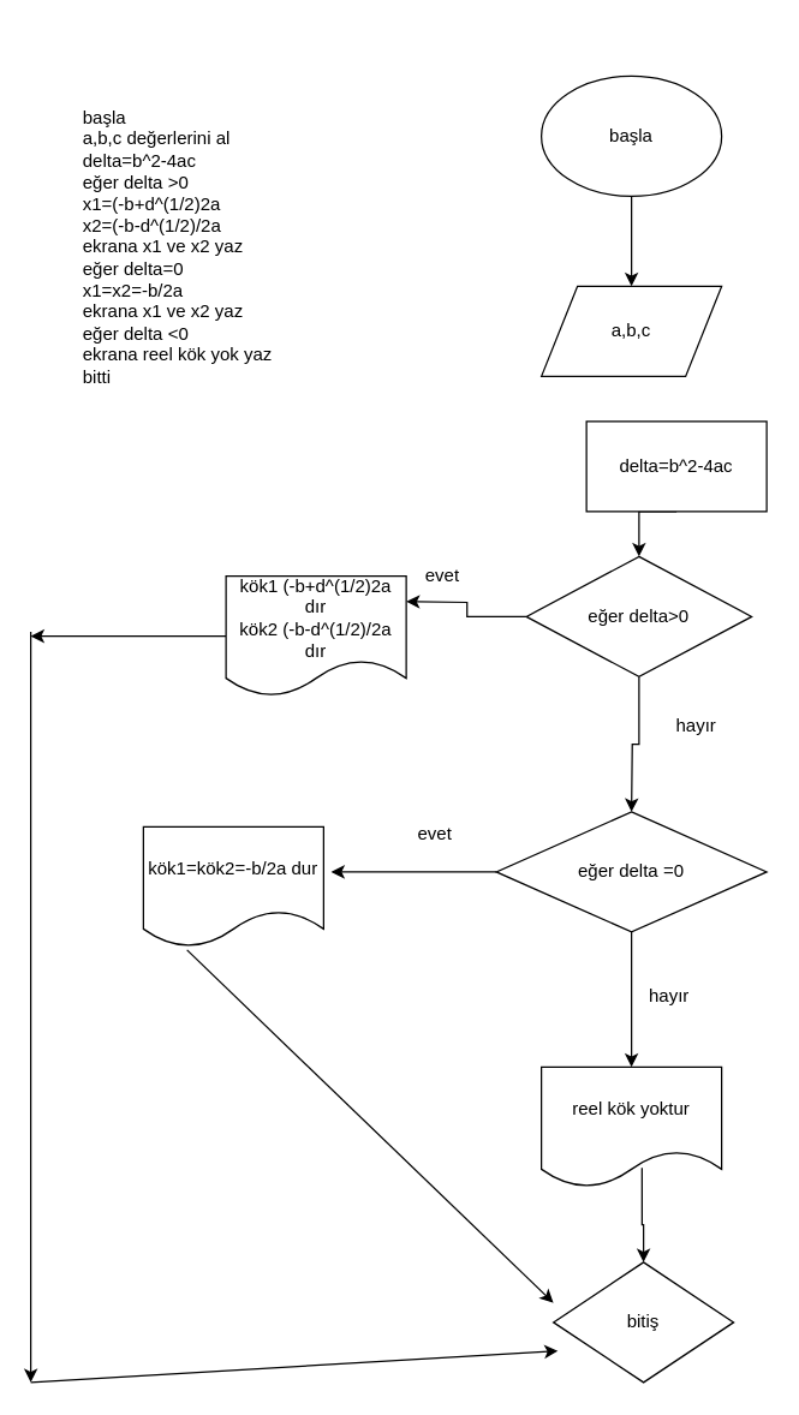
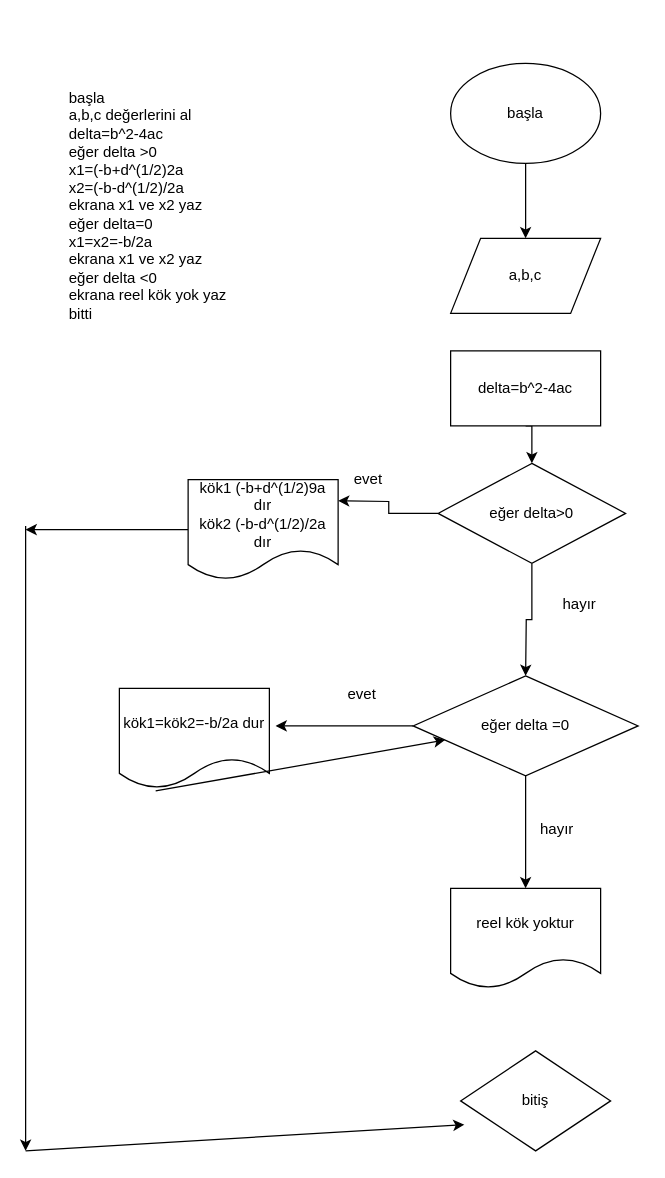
  <mxCell id="0" />
  <mxCell id="1" parent="0" />
  <mxCell id="2" value="&lt;h1&gt;&lt;br&gt;&lt;/h1&gt;&lt;div&gt;başla&lt;/div&gt;&lt;div&gt;a,b,c değerlerini al&lt;/div&gt;&lt;div&gt;delta=b^2-4ac&lt;/div&gt;&lt;div&gt;eğer delta &amp;gt;0&lt;/div&gt;&lt;div&gt;x1=(-b+d^(1/2)2a&lt;/div&gt;&lt;div&gt;x2=(-b-d^(1/2)/2a&lt;/div&gt;&lt;div&gt;ekrana x1 ve x2 yaz&lt;/div&gt;&lt;div&gt;eğer delta=0&lt;/div&gt;&lt;div&gt;x1=x2=-b/2a&lt;/div&gt;&lt;div&gt;ekrana x1 ve x2 yaz&lt;/div&gt;&lt;div&gt;eğer delta &amp;lt;0&lt;/div&gt;&lt;div&gt;ekrana reel kök yok yaz&lt;/div&gt;&lt;div&gt;bitti&lt;/div&gt;&lt;div&gt;&lt;br&gt;&lt;/div&gt;&lt;div&gt;&lt;br&gt;&lt;/div&gt;" style="text;html=1;strokeColor=none;fillColor=none;spacing=5;spacingTop=-20;whiteSpace=wrap;overflow=hidden;rounded=0;" vertex="1" parent="1"><mxGeometry x="50" y="20" width="330" height="250" as="geometry" /></mxCell>
  <mxCell id="3" style="edgeStyle=orthogonalEdgeStyle;rounded=0;orthogonalLoop=1;jettySize=auto;html=1;exitX=0.5;exitY=1;exitDx=0;exitDy=0;" edge="1" parent="1" source="4" target="5"><mxGeometry relative="1" as="geometry" /></mxCell>
  <mxCell id="4" value="başla" style="ellipse;whiteSpace=wrap;html=1;" vertex="1" parent="1"><mxGeometry x="360" y="50" width="120" height="80" as="geometry" /></mxCell>
  <mxCell id="5" value="a,b,c" style="shape=parallelogram;perimeter=parallelogramPerimeter;whiteSpace=wrap;html=1;" vertex="1" parent="1"><mxGeometry x="360" y="190" width="120" height="60" as="geometry" /></mxCell>
  <mxCell id="6" style="edgeStyle=orthogonalEdgeStyle;rounded=0;orthogonalLoop=1;jettySize=auto;html=1;exitX=0.5;exitY=1;exitDx=0;exitDy=0;entryX=0.5;entryY=0;entryDx=0;entryDy=0;" edge="1" parent="1" source="7" target="10"><mxGeometry relative="1" as="geometry" /></mxCell>
- <mxCell id="7" value="delta=b^2-4ac" style="rounded=0;whiteSpace=wrap;html=1;" vertex="1" parent="1"><mxGeometry x="390" y="280" width="120" height="60" as="geometry" /></mxCell>
+ <mxCell id="7" value="delta=b^2-4ac" style="rounded=0;whiteSpace=wrap;html=1;" vertex="1" parent="1"><mxGeometry x="360" y="280" width="120" height="60" as="geometry" /></mxCell>
  <mxCell id="8" style="edgeStyle=orthogonalEdgeStyle;rounded=0;orthogonalLoop=1;jettySize=auto;html=1;exitX=0;exitY=0.5;exitDx=0;exitDy=0;" edge="1" parent="1" source="10"><mxGeometry relative="1" as="geometry"><mxPoint x="270" y="400" as="targetPoint" /></mxGeometry></mxCell>
  <mxCell id="9" style="edgeStyle=orthogonalEdgeStyle;rounded=0;orthogonalLoop=1;jettySize=auto;html=1;exitX=0.5;exitY=1;exitDx=0;exitDy=0;" edge="1" parent="1" source="10"><mxGeometry relative="1" as="geometry"><mxPoint x="420" y="540" as="targetPoint" /></mxGeometry></mxCell>
  <mxCell id="10" value="eğer delta&amp;gt;0" style="rhombus;whiteSpace=wrap;html=1;" vertex="1" parent="1"><mxGeometry x="350" y="370" width="150" height="80" as="geometry" /></mxCell>
  <mxCell id="11" value="evet" style="text;html=1;resizable=0;points=[];autosize=1;align=left;verticalAlign=top;spacingTop=-4;" vertex="1" parent="1"><mxGeometry x="281" y="373" width="40" height="20" as="geometry" /></mxCell>
  <mxCell id="12" style="edgeStyle=orthogonalEdgeStyle;rounded=0;orthogonalLoop=1;jettySize=auto;html=1;exitX=0;exitY=0.5;exitDx=0;exitDy=0;" edge="1" parent="1" source="13"><mxGeometry relative="1" as="geometry"><mxPoint x="20" y="423" as="targetPoint" /></mxGeometry></mxCell>
- <mxCell id="13" value="kök1 (-b+d^(1/2)2a dır&lt;br&gt;kök2 (-b-d^(1/2)/2a dır" style="shape=document;whiteSpace=wrap;html=1;boundedLbl=1;" vertex="1" parent="1"><mxGeometry x="150" y="383" width="120" height="80" as="geometry" /></mxCell>
+ <mxCell id="13" value="kök1 (-b+d^(1/2)9a dır&lt;br&gt;kök2 (-b-d^(1/2)/2a dır" style="shape=document;whiteSpace=wrap;html=1;boundedLbl=1;" vertex="1" parent="1"><mxGeometry x="150" y="383" width="120" height="80" as="geometry" /></mxCell>
  <mxCell id="14" value="hayır" style="text;html=1;resizable=0;points=[];autosize=1;align=left;verticalAlign=top;spacingTop=-4;" vertex="1" parent="1"><mxGeometry x="448" y="473" width="40" height="20" as="geometry" /></mxCell>
  <mxCell id="15" style="edgeStyle=orthogonalEdgeStyle;rounded=0;orthogonalLoop=1;jettySize=auto;html=1;exitX=0;exitY=0.5;exitDx=0;exitDy=0;" edge="1" parent="1" source="17"><mxGeometry relative="1" as="geometry"><mxPoint x="220" y="580" as="targetPoint" /></mxGeometry></mxCell>
  <mxCell id="16" style="edgeStyle=orthogonalEdgeStyle;rounded=0;orthogonalLoop=1;jettySize=auto;html=1;exitX=0.5;exitY=1;exitDx=0;exitDy=0;" edge="1" parent="1" source="17"><mxGeometry relative="1" as="geometry"><mxPoint x="420" y="710" as="targetPoint" /></mxGeometry></mxCell>
  <mxCell id="17" value="eğer delta =0" style="rhombus;whiteSpace=wrap;html=1;" vertex="1" parent="1"><mxGeometry x="330" y="540" width="180" height="80" as="geometry" /></mxCell>
  <mxCell id="18" value="kök1=kök2=-b/2a dur" style="shape=document;whiteSpace=wrap;html=1;boundedLbl=1;" vertex="1" parent="1"><mxGeometry x="95" y="550" width="120" height="80" as="geometry" /></mxCell>
  <mxCell id="19" value="evet" style="text;html=1;resizable=0;points=[];autosize=1;align=left;verticalAlign=top;spacingTop=-4;" vertex="1" parent="1"><mxGeometry x="276" y="545" width="40" height="20" as="geometry" /></mxCell>
  <mxCell id="20" value="hayır" style="text;html=1;resizable=0;points=[];autosize=1;align=left;verticalAlign=top;spacingTop=-4;" vertex="1" parent="1"><mxGeometry x="430" y="653" width="40" height="20" as="geometry" /></mxCell>
- <mxCell id="21" style="edgeStyle=orthogonalEdgeStyle;rounded=0;orthogonalLoop=1;jettySize=auto;html=1;exitX=0.558;exitY=0.838;exitDx=0;exitDy=0;exitPerimeter=0;" edge="1" parent="1" source="22" target="23"><mxGeometry relative="1" as="geometry" /></mxCell>
  <mxCell id="22" value="reel kök yoktur" style="shape=document;whiteSpace=wrap;html=1;boundedLbl=1;" vertex="1" parent="1"><mxGeometry x="360" y="710" width="120" height="80" as="geometry" /></mxCell>
  <mxCell id="23" value="bitiş" style="rhombus;whiteSpace=wrap;html=1;" vertex="1" parent="1"><mxGeometry x="368" y="840" width="120" height="80" as="geometry" /></mxCell>
  <mxCell id="24" value="" style="endArrow=classic;html=1;" edge="1" parent="1"><mxGeometry width="50" height="50" relative="1" as="geometry"><mxPoint x="20" y="420" as="sourcePoint" /><mxPoint x="20" y="920" as="targetPoint" /></mxGeometry></mxCell>
  <mxCell id="25" value="" style="endArrow=classic;html=1;entryX=0.025;entryY=0.738;entryDx=0;entryDy=0;entryPerimeter=0;" edge="1" parent="1" target="23"><mxGeometry width="50" height="50" relative="1" as="geometry"><mxPoint x="20" y="920" as="sourcePoint" /><mxPoint x="70" y="910" as="targetPoint" /></mxGeometry></mxCell>
- <mxCell id="26" value="" style="endArrow=classic;html=1;exitX=0.242;exitY=1.025;exitDx=0;exitDy=0;exitPerimeter=0;entryX=0;entryY=0.338;entryDx=0;entryDy=0;entryPerimeter=0;" edge="1" parent="1" source="18" target="23"><mxGeometry width="50" height="50" relative="1" as="geometry"><mxPoint x="110" y="740" as="sourcePoint" /><mxPoint x="160" y="690" as="targetPoint" /></mxGeometry></mxCell>
+ <mxCell id="26" value="" style="endArrow=classic;html=1;exitX=0.242;exitY=1.025;exitDx=0;exitDy=0;exitPerimeter=0;" edge="1" parent="1" source="18" target="17"><mxGeometry width="50" height="50" relative="1" as="geometry"><mxPoint x="110" y="740" as="sourcePoint" /><mxPoint x="160" y="690" as="targetPoint" /></mxGeometry></mxCell>
